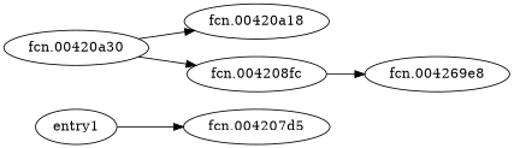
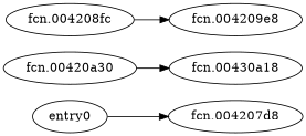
  digraph {
    rankdir=LR
-   n1 [label=entry1]
-   n2 [label="fcn.004207d5"]
+   n1 [label=entry0]
+   n2 [label="fcn.004207d8"]
    n3 [label="fcn.00420a30"]
-   n4 [label="fcn.00420a18"]
+   n4 [label="fcn.00430a18"]
    n5 [label="fcn.004208fc"]
-   n6 [label="fcn.004269e8"]
+   n6 [label="fcn.004209e8"]
    n1 -> n2
    n3 -> n4
-   n3 -> n5
    n5 -> n6
  }
